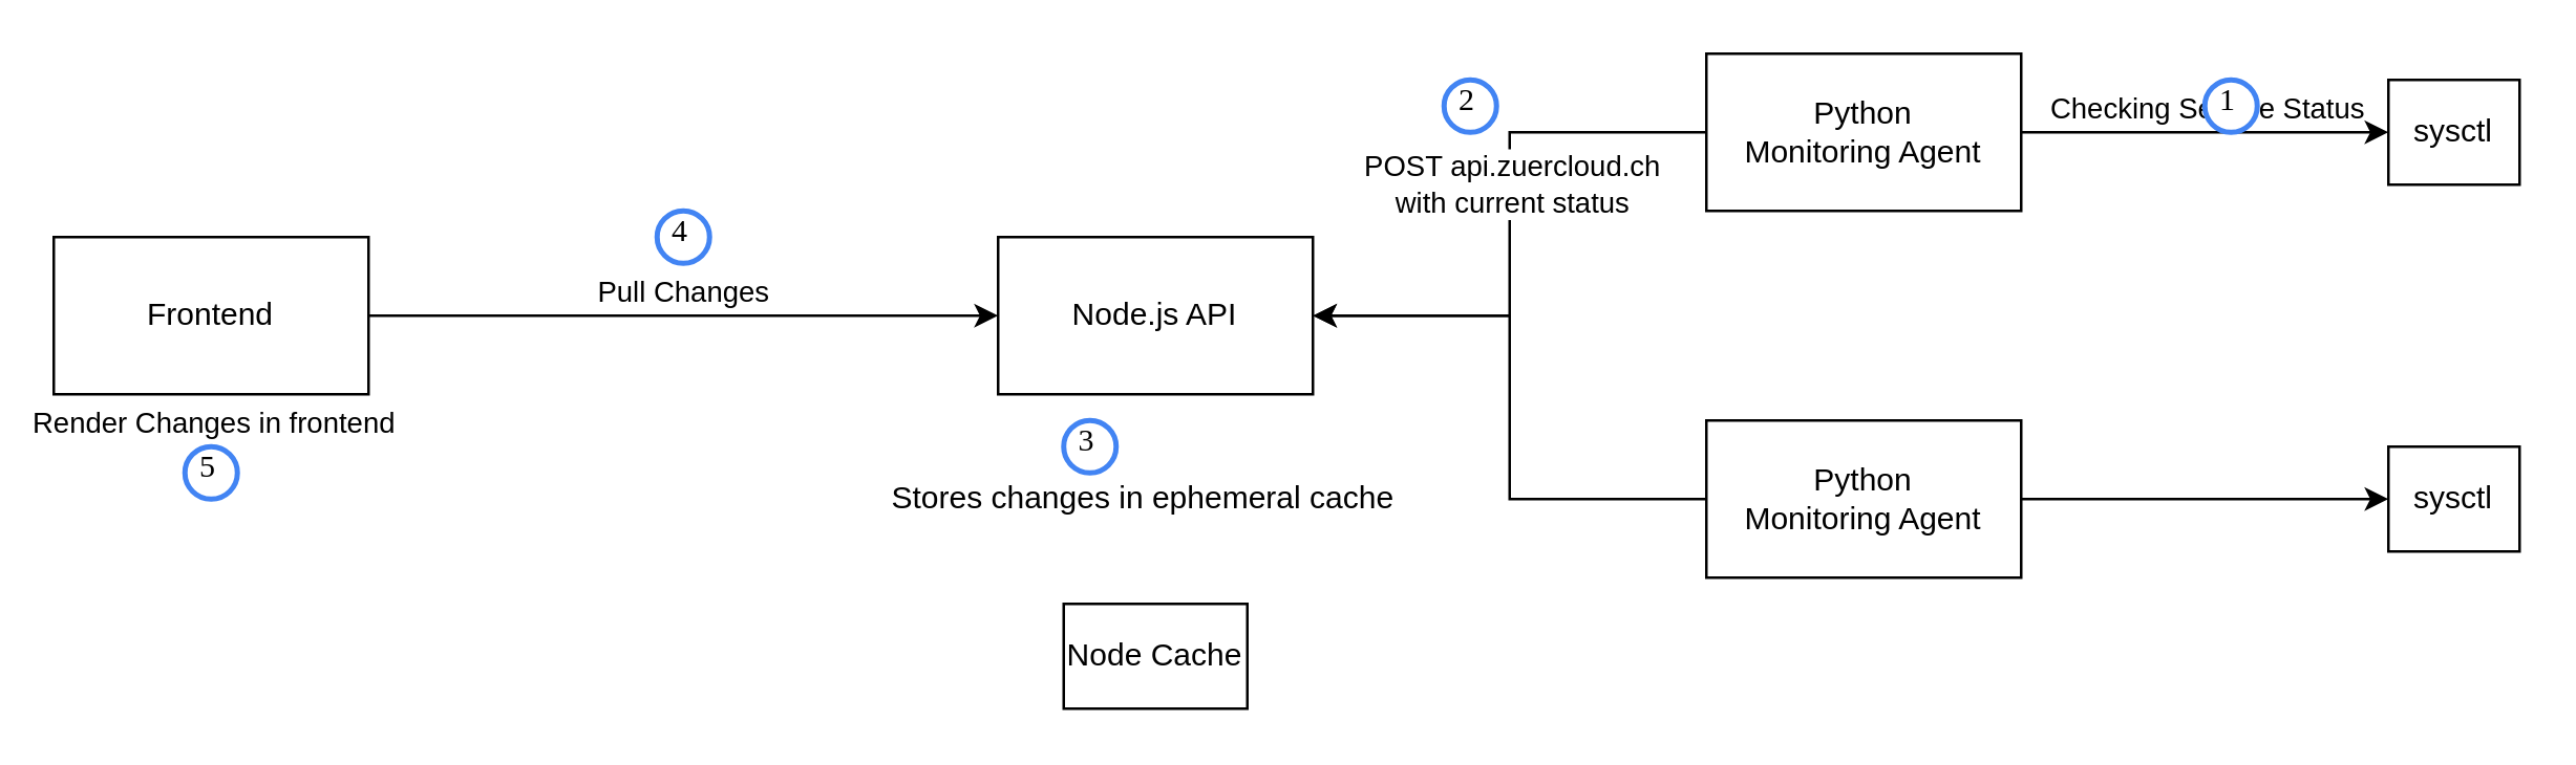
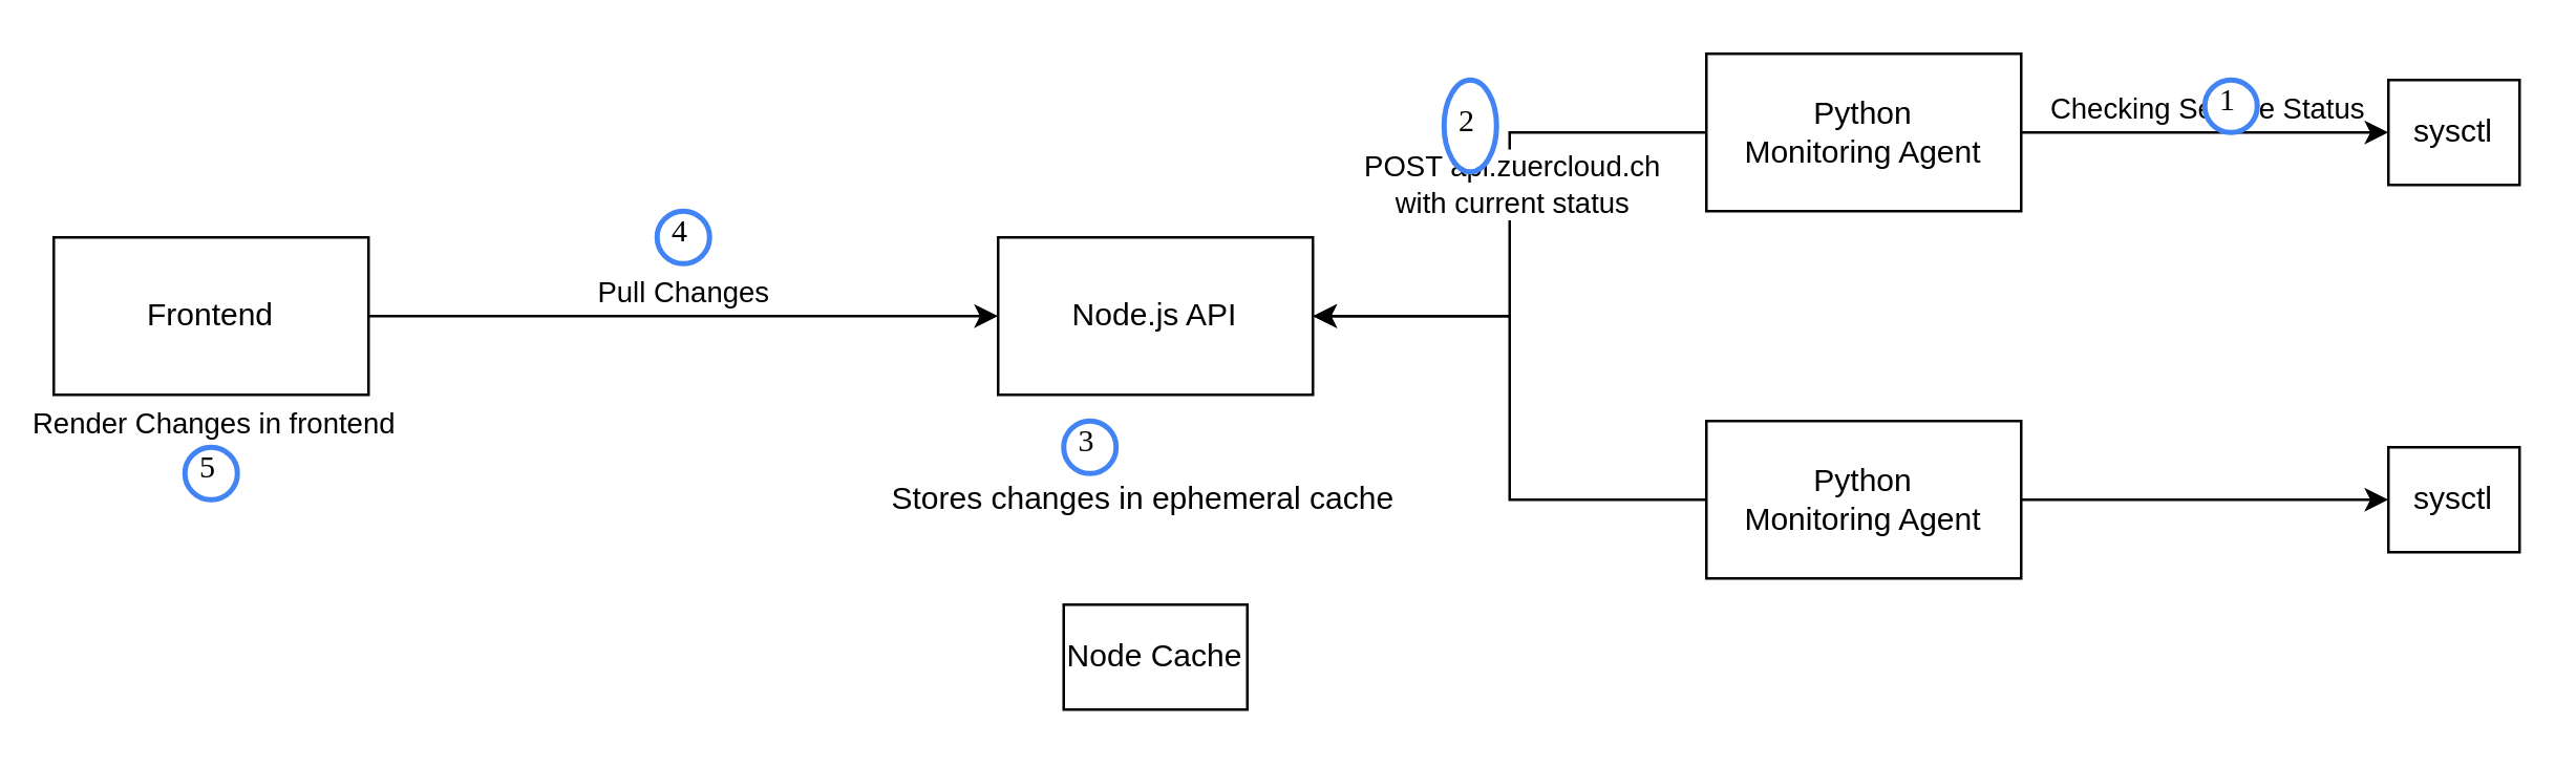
  <mxCell id="0" />
  <mxCell id="1" parent="0" />
  <mxCell id="2" style="edgeStyle=orthogonalEdgeStyle;rounded=0;orthogonalLoop=1;jettySize=auto;html=1;entryX=0;entryY=0.5;entryDx=0;entryDy=0;" edge="1" parent="1" source="6" target="15"><mxGeometry relative="1" as="geometry" /></mxCell>
  <mxCell id="3" value="Checking Service Status" style="edgeLabel;html=1;align=center;verticalAlign=middle;resizable=0;points=[];" vertex="1" connectable="0" parent="2"><mxGeometry x="0.322" y="2" relative="1" as="geometry"><mxPoint x="-23" y="-8" as="offset" /></mxGeometry></mxCell>
  <mxCell id="4" style="edgeStyle=orthogonalEdgeStyle;rounded=0;orthogonalLoop=1;jettySize=auto;html=1;entryX=1;entryY=0.5;entryDx=0;entryDy=0;" edge="1" parent="1" source="6" target="11"><mxGeometry relative="1" as="geometry" /></mxCell>
  <mxCell id="5" value="&lt;div&gt;POST api.zuercloud.ch&lt;/div&gt;&lt;div&gt;with current status&lt;br&gt;&lt;/div&gt;" style="edgeLabel;html=1;align=center;verticalAlign=middle;resizable=0;points=[];" vertex="1" connectable="0" parent="4"><mxGeometry x="-0.197" relative="1" as="geometry"><mxPoint y="6" as="offset" /></mxGeometry></mxCell>
  <mxCell id="6" value="&lt;div&gt;Python &lt;br&gt;&lt;/div&gt;&lt;div&gt;Monitoring Agent&lt;/div&gt;" style="rounded=0;whiteSpace=wrap;html=1;" vertex="1" parent="1"><mxGeometry x="650" y="20" width="120" height="60" as="geometry" /></mxCell>
  <mxCell id="7" style="edgeStyle=orthogonalEdgeStyle;rounded=0;orthogonalLoop=1;jettySize=auto;html=1;entryX=0;entryY=0.5;entryDx=0;entryDy=0;" edge="1" parent="1" source="10" target="11"><mxGeometry relative="1" as="geometry" /></mxCell>
  <mxCell id="8" value="Pull Changes" style="edgeLabel;html=1;align=center;verticalAlign=middle;resizable=0;points=[];" vertex="1" connectable="0" parent="7"><mxGeometry x="0.204" y="-1" relative="1" as="geometry"><mxPoint x="-25" y="-11" as="offset" /></mxGeometry></mxCell>
  <mxCell id="9" value="Render Changes in frontend" style="edgeLabel;html=1;align=center;verticalAlign=middle;resizable=0;points=[];" vertex="1" connectable="0" parent="7"><mxGeometry x="0.289" y="2" relative="1" as="geometry"><mxPoint x="-215" y="42" as="offset" /></mxGeometry></mxCell>
  <mxCell id="10" value="Frontend" style="rounded=0;whiteSpace=wrap;html=1;" vertex="1" parent="1"><mxGeometry x="20" y="90" width="120" height="60" as="geometry" /></mxCell>
  <mxCell id="11" value="Node.js API" style="rounded=0;whiteSpace=wrap;html=1;" vertex="1" parent="1"><mxGeometry x="380" y="90" width="120" height="60" as="geometry" /></mxCell>
  <mxCell id="12" style="edgeStyle=orthogonalEdgeStyle;rounded=0;orthogonalLoop=1;jettySize=auto;html=1;entryX=0;entryY=0.5;entryDx=0;entryDy=0;" edge="1" parent="1" source="14" target="16"><mxGeometry relative="1" as="geometry" /></mxCell>
  <mxCell id="13" style="edgeStyle=orthogonalEdgeStyle;rounded=0;orthogonalLoop=1;jettySize=auto;html=1;entryX=1;entryY=0.5;entryDx=0;entryDy=0;" edge="1" parent="1" source="14" target="11"><mxGeometry relative="1" as="geometry" /></mxCell>
  <mxCell id="14" value="&lt;div&gt;Python&lt;/div&gt;&lt;div&gt;Monitoring Agent&lt;/div&gt;" style="rounded=0;whiteSpace=wrap;html=1;" vertex="1" parent="1"><mxGeometry x="650" y="160" width="120" height="60" as="geometry" /></mxCell>
  <mxCell id="15" value="sysctl" style="rounded=0;whiteSpace=wrap;html=1;" vertex="1" parent="1"><mxGeometry x="910" y="30" width="50" height="40" as="geometry" /></mxCell>
  <mxCell id="16" value="sysctl" style="rounded=0;whiteSpace=wrap;html=1;" vertex="1" parent="1"><mxGeometry x="910" y="170" width="50" height="40" as="geometry" /></mxCell>
  <mxCell id="17" value="1" style="ellipse;whiteSpace=wrap;html=1;aspect=fixed;strokeWidth=2;fontFamily=Tahoma;spacingBottom=4;spacingRight=2;strokeColor=#4284F3;" vertex="1" parent="1"><mxGeometry x="840" y="30" width="20" height="20" as="geometry" /></mxCell>
- <mxCell id="18" value="2" style="ellipse;whiteSpace=wrap;html=1;aspect=fixed;strokeWidth=2;fontFamily=Tahoma;spacingBottom=4;spacingRight=2;strokeColor=#4284F3;" vertex="1" parent="1"><mxGeometry x="550" y="30" width="20" height="20" as="geometry" /></mxCell>
+ <mxCell id="18" value="2" style="ellipse;whiteSpace=wrap;html=1;aspect=fixed;strokeWidth=2;fontFamily=Tahoma;spacingBottom=4;spacingRight=2;strokeColor=#4284F3;" vertex="1" parent="1"><mxGeometry x="550" y="30" width="20" height="35" as="geometry" /></mxCell>
  <mxCell id="19" value="3" style="ellipse;whiteSpace=wrap;html=1;aspect=fixed;strokeWidth=2;fontFamily=Tahoma;spacingBottom=4;spacingRight=2;strokeColor=#4284F3;" vertex="1" parent="1"><mxGeometry x="405" y="160" width="20" height="20" as="geometry" /></mxCell>
  <mxCell id="20" value="4" style="ellipse;whiteSpace=wrap;html=1;aspect=fixed;strokeWidth=2;fontFamily=Tahoma;spacingBottom=4;spacingRight=2;strokeColor=#4284F3;" vertex="1" parent="1"><mxGeometry x="250" y="80" width="20" height="20" as="geometry" /></mxCell>
  <mxCell id="21" value="Node Cache" style="rounded=0;whiteSpace=wrap;html=1;" vertex="1" parent="1"><mxGeometry x="405" y="230" width="70" height="40" as="geometry" /></mxCell>
  <mxCell id="22" value="Stores changes in ephemeral cache" style="text;html=1;align=center;verticalAlign=middle;resizable=0;points=[];autosize=1;strokeColor=none;fillColor=none;" vertex="1" parent="1"><mxGeometry x="325" y="175" width="220" height="30" as="geometry" /></mxCell>
  <mxCell id="23" value="5" style="ellipse;whiteSpace=wrap;html=1;aspect=fixed;strokeWidth=2;fontFamily=Tahoma;spacingBottom=4;spacingRight=2;strokeColor=#4284F3;" vertex="1" parent="1"><mxGeometry x="70" y="170" width="20" height="20" as="geometry" /></mxCell>
